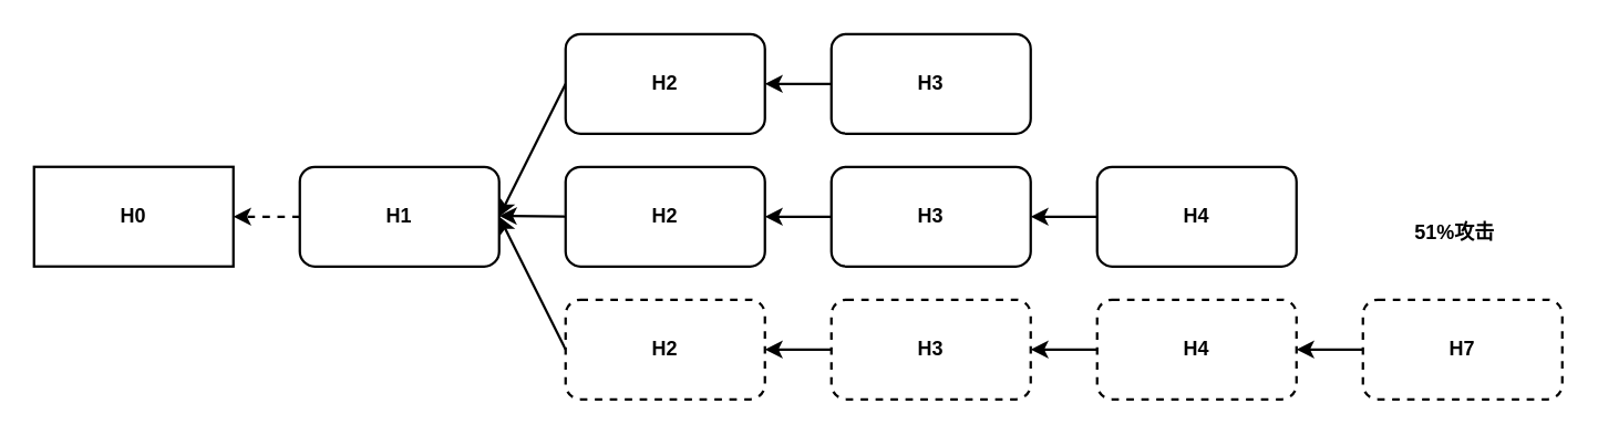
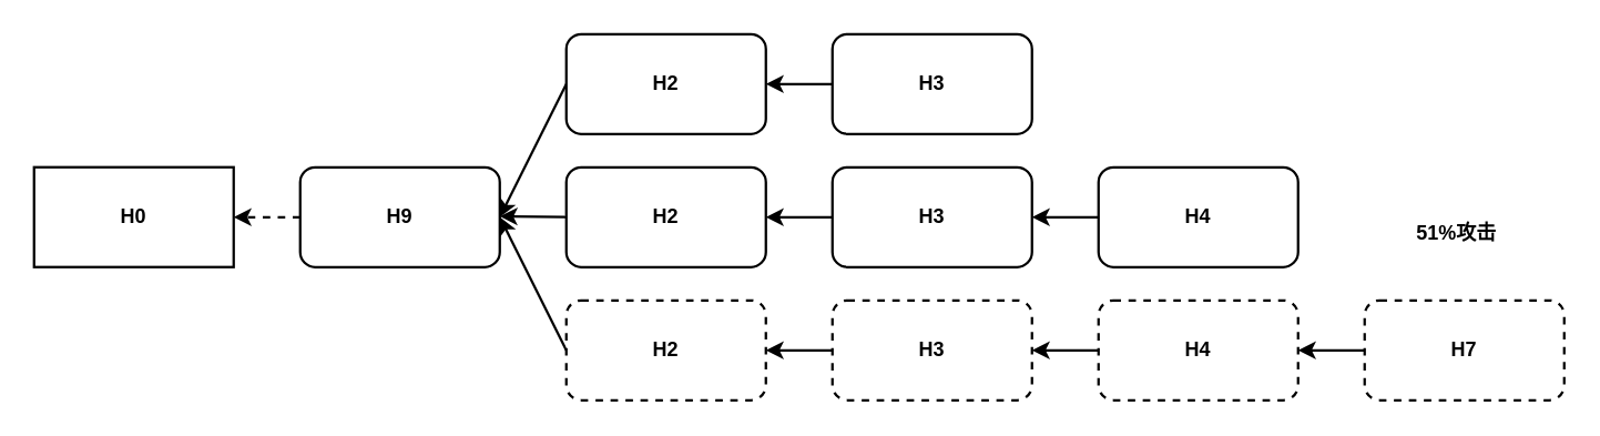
  <mxCell id="0" />
  <mxCell id="1" parent="0" />
  <mxCell id="2" value="&lt;b&gt;H0&lt;/b&gt;" style="whiteSpace=wrap;html=1;strokeWidth=1.5;rounded=0;" parent="1" vertex="1"><mxGeometry x="20" y="100" width="120" height="60" as="geometry" /></mxCell>
  <mxCell id="3" value="" style="edgeStyle=none;rounded=1;orthogonalLoop=1;jettySize=auto;html=1;strokeWidth=1.5;dashed=1;" parent="1" source="4" target="2" edge="1"><mxGeometry relative="1" as="geometry" /></mxCell>
- <mxCell id="4" value="&lt;b&gt;H1&lt;/b&gt;" style="whiteSpace=wrap;html=1;rounded=1;strokeWidth=1.5;" parent="1" vertex="1"><mxGeometry x="180" y="100" width="120" height="60" as="geometry" /></mxCell>
+ <mxCell id="4" value="&lt;b&gt;H9&lt;/b&gt;" style="whiteSpace=wrap;html=1;rounded=1;strokeWidth=1.5;" parent="1" vertex="1"><mxGeometry x="180" y="100" width="120" height="60" as="geometry" /></mxCell>
  <mxCell id="5" style="edgeStyle=none;rounded=1;orthogonalLoop=1;jettySize=auto;html=1;exitX=0;exitY=0.5;exitDx=0;exitDy=0;entryX=1;entryY=0.5;entryDx=0;entryDy=0;strokeWidth=1.5;" parent="1" source="6" target="4" edge="1"><mxGeometry relative="1" as="geometry" /></mxCell>
  <mxCell id="6" value="&lt;b&gt;H2&lt;/b&gt;" style="whiteSpace=wrap;html=1;rounded=1;strokeWidth=1.5;" parent="1" vertex="1"><mxGeometry x="340" y="20" width="120" height="60" as="geometry" /></mxCell>
  <mxCell id="7" style="edgeStyle=none;rounded=1;orthogonalLoop=1;jettySize=auto;html=1;exitX=0;exitY=0.5;exitDx=0;exitDy=0;entryX=1;entryY=0.5;entryDx=0;entryDy=0;strokeWidth=1.5;" parent="1" source="8" target="6" edge="1"><mxGeometry relative="1" as="geometry" /></mxCell>
  <mxCell id="8" value="&lt;b&gt;H3&lt;/b&gt;" style="whiteSpace=wrap;html=1;rounded=1;strokeWidth=1.5;" parent="1" vertex="1"><mxGeometry x="500" y="20" width="120" height="60" as="geometry" /></mxCell>
  <mxCell id="9" style="edgeStyle=none;rounded=1;orthogonalLoop=1;jettySize=auto;html=1;exitX=0;exitY=0.5;exitDx=0;exitDy=0;entryX=1;entryY=0.5;entryDx=0;entryDy=0;strokeWidth=1.5;" parent="1" source="10" target="4" edge="1"><mxGeometry relative="1" as="geometry" /></mxCell>
  <mxCell id="10" value="&lt;b&gt;H2&lt;/b&gt;" style="whiteSpace=wrap;html=1;rounded=1;dashed=1;strokeWidth=1.5;" parent="1" vertex="1"><mxGeometry x="340" y="180" width="120" height="60" as="geometry" /></mxCell>
  <mxCell id="11" style="edgeStyle=none;rounded=1;orthogonalLoop=1;jettySize=auto;html=1;exitX=0;exitY=0.5;exitDx=0;exitDy=0;entryX=1;entryY=0.5;entryDx=0;entryDy=0;strokeWidth=1.5;" parent="1" source="12" target="10" edge="1"><mxGeometry relative="1" as="geometry" /></mxCell>
  <mxCell id="12" value="&lt;b&gt;H3&lt;/b&gt;" style="whiteSpace=wrap;html=1;rounded=1;dashed=1;strokeWidth=1.5;" parent="1" vertex="1"><mxGeometry x="500" y="180" width="120" height="60" as="geometry" /></mxCell>
  <mxCell id="13" style="edgeStyle=none;rounded=1;orthogonalLoop=1;jettySize=auto;html=1;exitX=0;exitY=0.5;exitDx=0;exitDy=0;strokeWidth=1.5;" parent="1" source="14" target="12" edge="1"><mxGeometry relative="1" as="geometry" /></mxCell>
  <mxCell id="14" value="&lt;b&gt;H4&lt;/b&gt;" style="whiteSpace=wrap;html=1;rounded=1;dashed=1;strokeWidth=1.5;" parent="1" vertex="1"><mxGeometry x="660" y="180" width="120" height="60" as="geometry" /></mxCell>
  <mxCell id="15" style="edgeStyle=none;rounded=1;orthogonalLoop=1;jettySize=auto;html=1;exitX=0;exitY=0.5;exitDx=0;exitDy=0;entryX=1;entryY=0.5;entryDx=0;entryDy=0;strokeWidth=1.5;" parent="1" target="14" edge="1"><mxGeometry relative="1" as="geometry"><mxPoint x="820" y="210" as="sourcePoint" /></mxGeometry></mxCell>
  <mxCell id="16" value="&lt;b&gt;H7&lt;/b&gt;" style="whiteSpace=wrap;html=1;rounded=1;dashed=1;strokeWidth=1.5;" parent="1" vertex="1"><mxGeometry x="820" y="180" width="120" height="60" as="geometry" /></mxCell>
  <mxCell id="17" style="edgeStyle=none;rounded=1;orthogonalLoop=1;jettySize=auto;html=1;exitX=0;exitY=0.5;exitDx=0;exitDy=0;strokeWidth=1.5;" parent="1" source="18" edge="1"><mxGeometry relative="1" as="geometry"><mxPoint x="300" y="129.5" as="targetPoint" /><mxPoint x="350" y="129.5" as="sourcePoint" /></mxGeometry></mxCell>
  <mxCell id="18" value="&lt;b&gt;H2&lt;/b&gt;" style="whiteSpace=wrap;html=1;rounded=1;strokeWidth=1.5;" parent="1" vertex="1"><mxGeometry x="340" y="100" width="120" height="60" as="geometry" /></mxCell>
  <mxCell id="19" style="edgeStyle=none;rounded=1;orthogonalLoop=1;jettySize=auto;html=1;exitX=0;exitY=0.5;exitDx=0;exitDy=0;entryX=1;entryY=0.5;entryDx=0;entryDy=0;strokeWidth=1.5;" parent="1" source="20" target="18" edge="1"><mxGeometry relative="1" as="geometry" /></mxCell>
  <mxCell id="20" value="&lt;b&gt;H3&lt;/b&gt;" style="whiteSpace=wrap;html=1;rounded=1;strokeWidth=1.5;" parent="1" vertex="1"><mxGeometry x="500" y="100" width="120" height="60" as="geometry" /></mxCell>
  <mxCell id="21" style="edgeStyle=none;rounded=1;orthogonalLoop=1;jettySize=auto;html=1;exitX=0;exitY=0.5;exitDx=0;exitDy=0;entryX=1;entryY=0.5;entryDx=0;entryDy=0;strokeWidth=1.5;" parent="1" source="22" target="20" edge="1"><mxGeometry relative="1" as="geometry" /></mxCell>
  <mxCell id="22" value="&lt;b&gt;H4&lt;/b&gt;" style="whiteSpace=wrap;html=1;rounded=1;strokeWidth=1.5;" parent="1" vertex="1"><mxGeometry x="660" y="100" width="120" height="60" as="geometry" /></mxCell>
  <mxCell id="23" value="&lt;b&gt;51%攻击&lt;/b&gt;" style="text;html=1;align=center;verticalAlign=middle;resizable=0;points=[];autosize=1;strokeColor=none;fillColor=none;strokeWidth=1.5;" parent="1" vertex="1"><mxGeometry x="830" y="125" width="90" height="30" as="geometry" /></mxCell>
